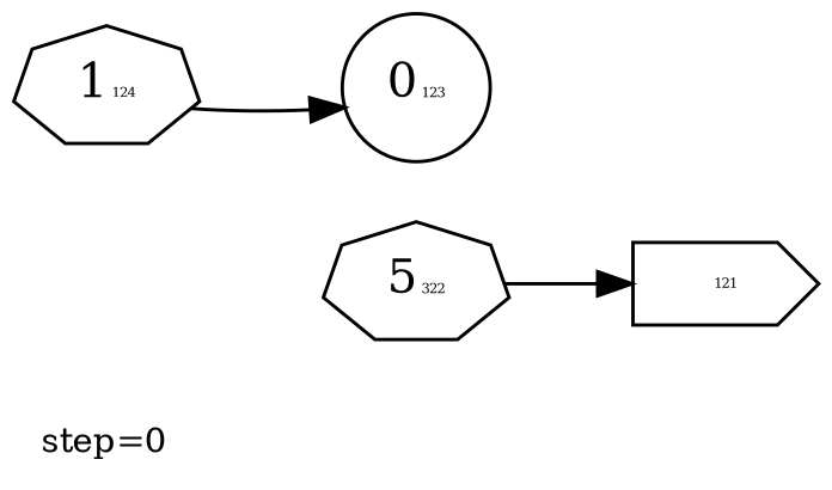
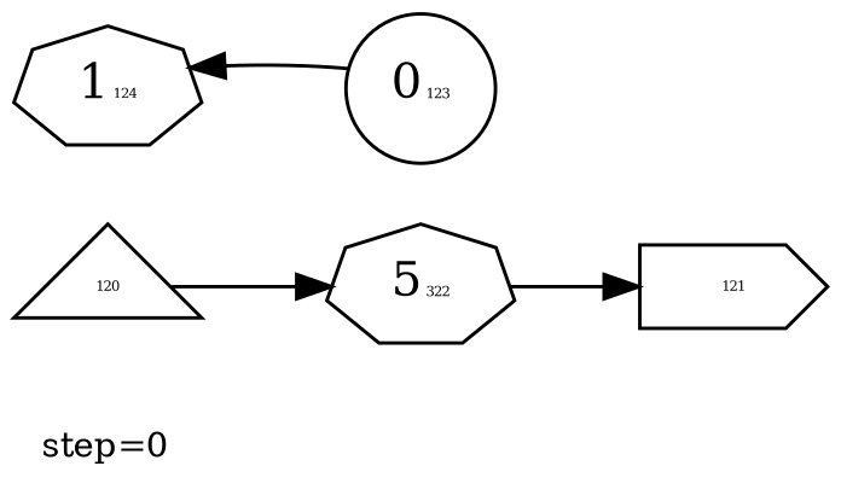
  digraph {
    fontsize=10
    label="step=0"
    labeljust=left
    labelloc=bottom
    rankdir=LR
    node [color=black labelfontcolor=black peripheries=1 shape=septagon]
    edge [color=black]
+   n1 [label=<<FONT POINT-SIZE='4'>120</FONT>> shape=triangle]
    n2 [label=<5<FONT POINT-SIZE='4'>322</FONT>> labelfontcolor=""]
    n3 [label=<<FONT POINT-SIZE='4'>121</FONT>> shape=cds]
    n4 [label=<1<FONT POINT-SIZE='4'>124</FONT>> labelfontcolor=""]
    n5 [label=<0<FONT POINT-SIZE='4'>123</FONT>> shape=circle]
+   n1 -> n2
    n2 -> n3
-   n4 -> n5
+   n5 -> n4
  }
